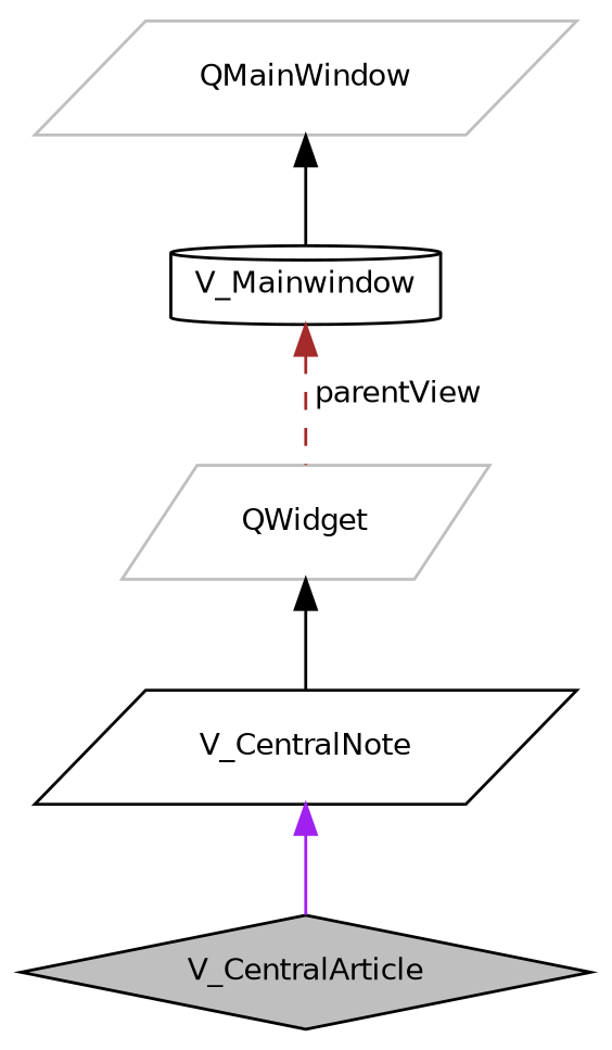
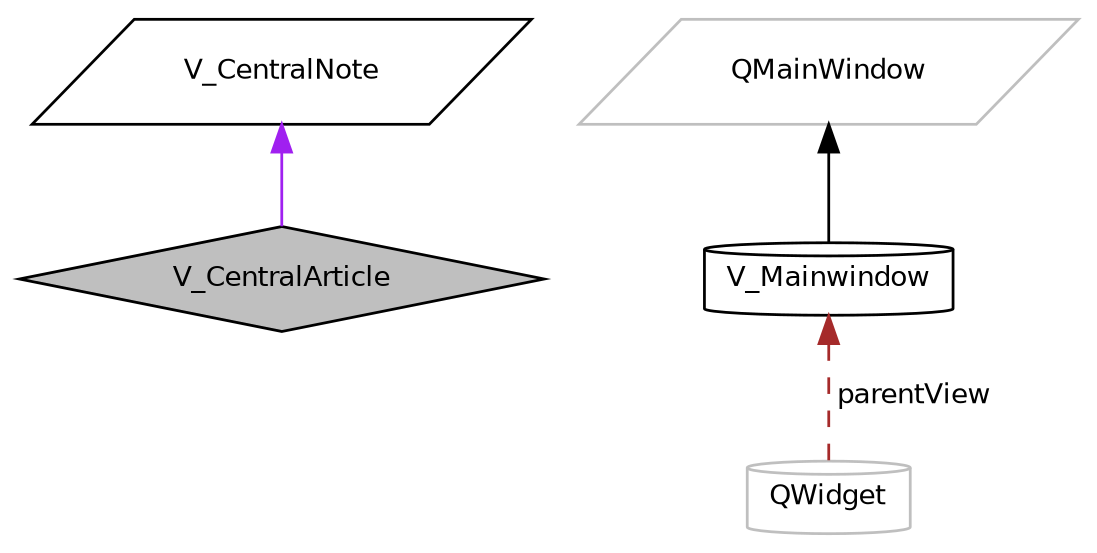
  digraph {
    node [color=black fillcolor=white fontname=Helvetica fontsize=10 shape=parallelogram style=filled]
    edge [color=black dir=back fontname=Helvetica fontsize=10 labelfontname=Helvetica labelfontsize=10 style=solid]
    n1 [fillcolor=grey75 fontcolor=black height=0.2 label=V_CentralArticle shape=diamond width=0.4]
    n2 [height=0.2 label=V_CentralNote width=0.4]
-   n3 [color=grey75 height=0.2 label=QWidget width=0.4]
+   n3 [color=grey75 height=0.2 label=QWidget shape=cylinder width=0.4]
    n4 [height=0.2 label=V_Mainwindow shape=cylinder width=0.4]
    n5 [color=grey75 height=0.2 label=QMainWindow width=0.4]
    n2 -> n1 [color=purple]
-   n3 -> n2
    n4 -> n3 [color=brown label=" parentView" style=dashed]
    n5 -> n4
  }
